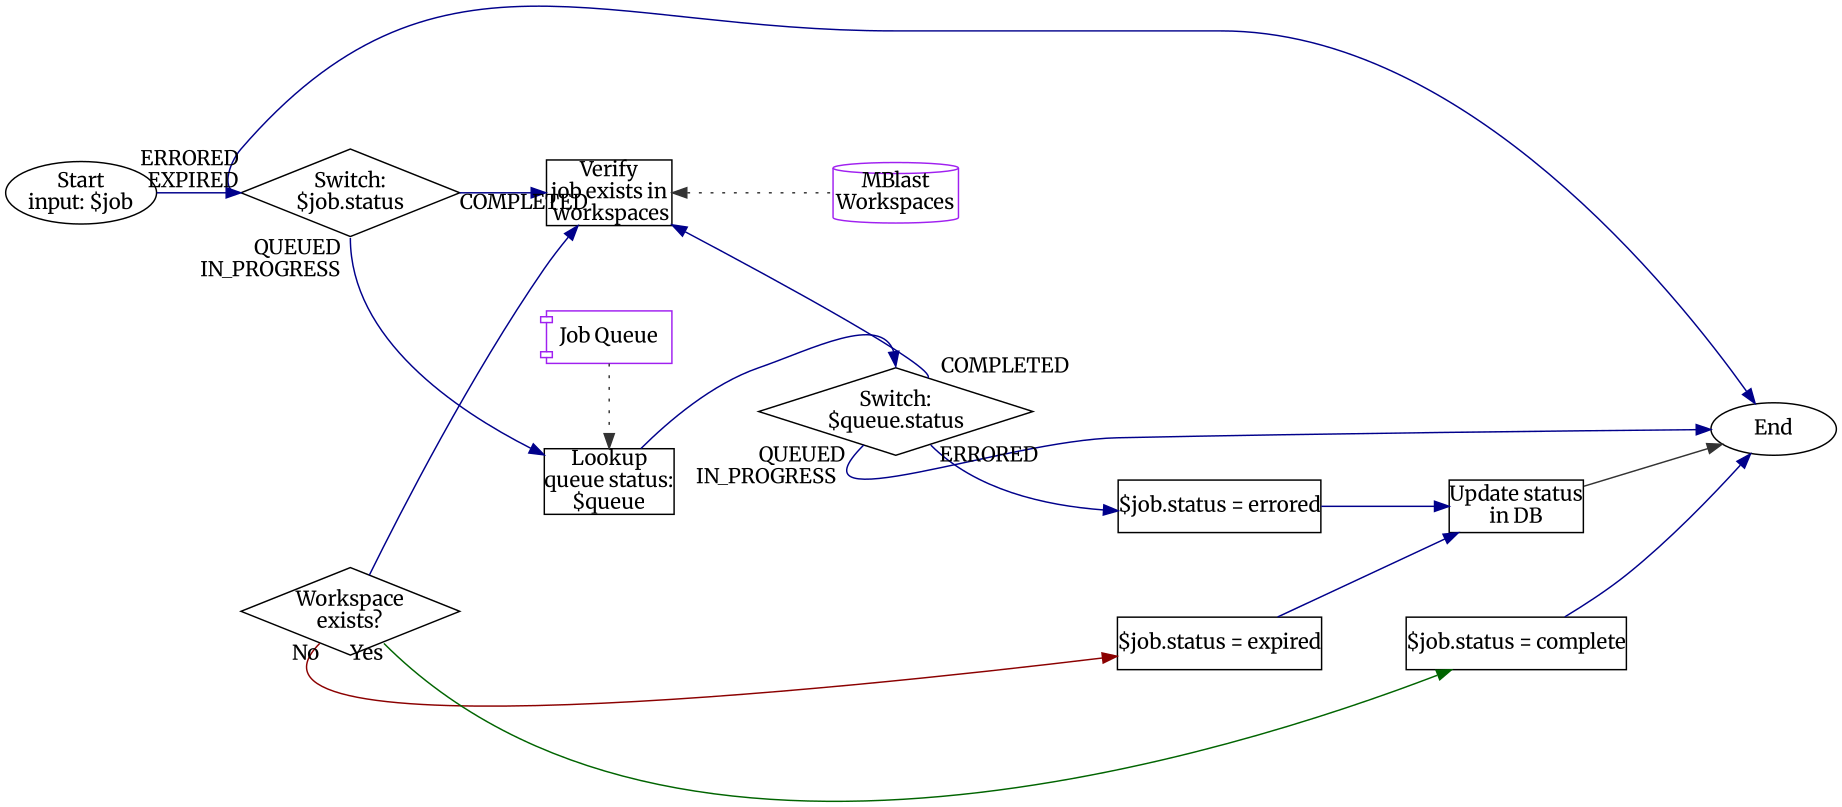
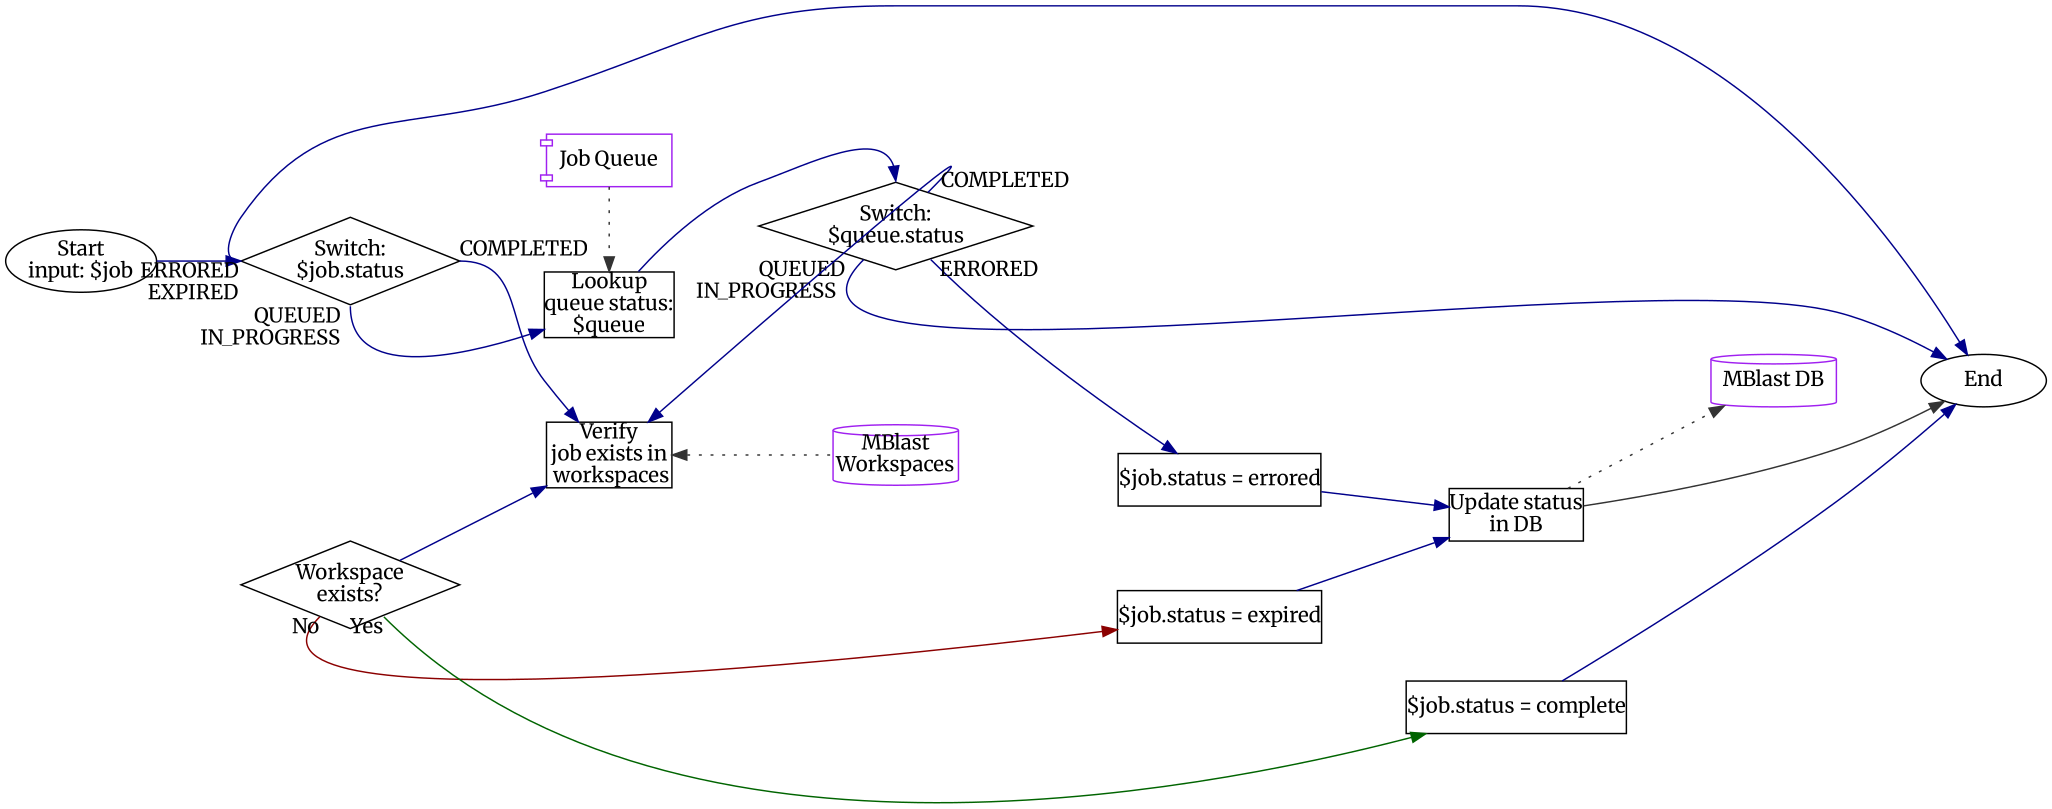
  digraph {
    fontname=Merriweather
    nodesep=0.8
    rankdir=LR
    ranksep=0.8
    node [fontname=Merriweather margin=0 shape=rect]
    edge [color=darkblue fontname=Merriweather]
+   n1 [color=purple label="MBlast DB" shape=cylinder width=1.2]
    n2 [color=purple label="MBlast\nWorkspaces" shape=cylinder width=1.2]
    n3 [color=purple label="Job Queue" shape=component width=1.2]
    n4 [label="Start\ninput: $job" shape=oval width=1.2]
    End [shape=oval width=1.2]
    n6 [label="Switch:\n$job.status" shape=diamond width=1.2]
    n7 [label="Switch:\n$queue.status" shape=diamond width=1.2]
    n8 [label="Workspace\nexists?" shape=diamond width=1.2]
    n9 [label="Lookup\nqueue status:\n$queue" width=1.2]
    n10 [label="Verify\njob exists in\n workspaces" width=1.2]
    n11 [label="Update status\nin DB" width=1.2]
    n12 [label="$job.status = expired" width=1.2]
    n13 [label="$job.status = errored" width=1.2]
    n14 [label="$job.status = complete" width=1.2]
    subgraph sub_1 {
+     n1
      n2
      n3
    }
    subgraph sub_2 {
      n4
      End
    }
    subgraph sub_3 {
      n6
      n7
      n8
    }
    subgraph sub_4 {
+     n1
      n2
      n3
      n9
      n10
      n11
    }
    subgraph sub_5 {
      rank=same
      n3
      n9
    }
    subgraph sub_6 {
      rank=same
      n2
      n7
    }
    subgraph sub_7 {
      rank=same
      n12
    }
    subgraph sub_8 {
      rank=same
      n3
      n9
    }
    subgraph sub_9 {
      rank=same
      n12
      n13
    }
    subgraph sub_10 {
      rank=sink
      End
    }
    subgraph sub_11 {
      n3
      n7
      n12
      n13
      n14
    }
    n3 -> n7 [style=invis]
    n3 -> n9 [color="#333333" style=dotted]
    n4 -> n6
    n6 -> End [taillabel="ERRORED\rEXPIRED\r" tailport=w]
    n6 -> n9 [taillabel="QUEUED  \rIN_PROGRESS  \r" tailport=s]
    n6 -> n10 [taillabel="COMPLETED\l" tailport=e]
    n7 -> End [taillabel="QUEUED    \rIN_PROGRESS      \r" tailport=sw]
    n7 -> n10 [constraint=false taillabel="   COMPLETED" tailport=ne]
    n7 -> n13 [taillabel="  ERRORED" tailport=se]
    n8 -> n10
    n8 -> n12 [color=darkred taillabel=No tailport=sw]
    n8 -> n14 [color=darkgreen taillabel=Yes tailport=se]
    n9 -> n7 [headport=n]
    n10 -> n2 [color="#333333" dir=back style=dotted]
+   n11 -> n1 [color="#333333" style=dotted]
    n11 -> End [color="#333333"]
    n12 -> n11
    n12 -> n14 [style=invis]
    n13 -> n11
    n13 -> n12 [style=invis]
    n14 -> End
  }
